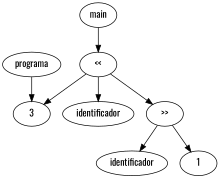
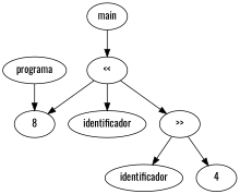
  digraph {
    fontname=Oswald
    node [fontname=Oswald]
    edge [fontname=Oswald]
    n1 [label=programa]
-   n2 [label=3]
+   n2 [label=8]
    n3 [label=main]
    n4 [label="<<"]
    n5 [label=identificador]
    n6 [label=">>"]
    n7 [label=identificador]
-   n8 [label=1]
+   n8 [label=4]
    n1 -> n2
    n3 -> n4
    n4 -> n2
    n4 -> n5
    n4 -> n6
    n6 -> n7
    n6 -> n8
  }
